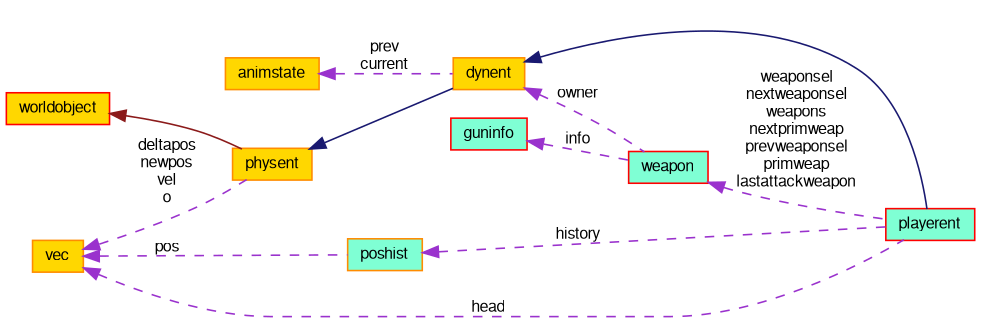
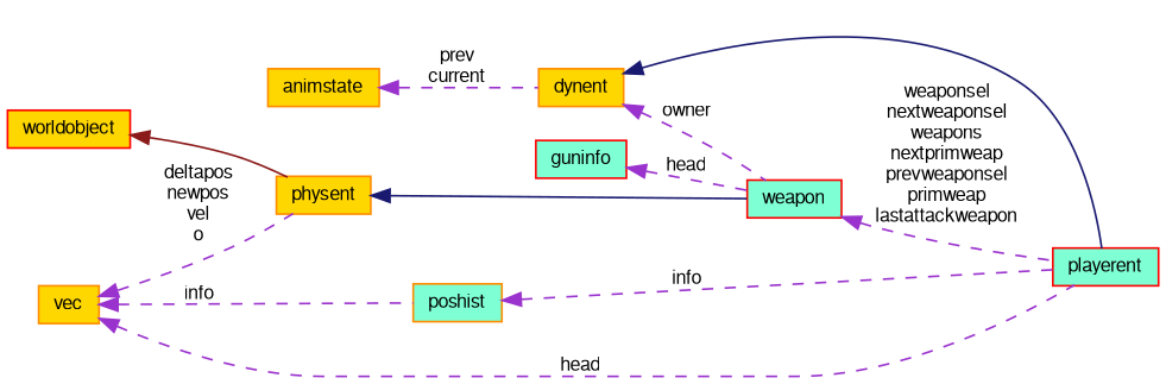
  digraph {
    rankdir=LR
    node [color=darkorange fillcolor=gold fontname=FreeSans fontsize=10 shape=record style=filled]
    edge [color=darkorchid3 dir=back fontname=FreeSans fontsize=10 labelfontname=FreeSans labelfontsize=10 style=dashed]
    n1 [color=red fillcolor=aquamarine fontcolor=black height=0.2 label=playerent width=0.4]
    n2 [color=red fillcolor=aquamarine height=0.2 label=weapon width=0.4]
    n3 [height=0.2 label=dynent width=0.4]
    n4 [height=0.2 label=physent width=0.4]
    n5 [color=red height=0.2 label=worldobject width=0.4]
    n6 [height=0.2 label=vec width=0.4]
    n7 [fillcolor=aquamarine height=0.2 label=poshist width=0.4]
    n8 [height=0.2 label=animstate width=0.4]
    n9 [color=red fillcolor=aquamarine height=0.2 label=guninfo width=0.4]
    n2 -> n1 [label="weaponsel\nnextweaponsel\nweapons\nnextprimweap\nprevweaponsel\nprimweap\nlastattackweapon"]
    n3 -> n1 [color=midnightblue style=solid]
    n3 -> n2 [label=owner]
-   n4 -> n3 [color=midnightblue style=solid]
+   n4 -> n2 [color=midnightblue style=solid]
    n5 -> n4 [color=firebrick4 style=solid]
    n6 -> n1 [label=head]
    n6 -> n4 [label="deltapos\nnewpos\nvel\no"]
-   n6 -> n7 [label=pos]
-   n7 -> n1 [label=history]
+   n6 -> n7 [label=info]
+   n7 -> n1 [label=info]
    n8 -> n3 [label="prev\ncurrent"]
-   n9 -> n2 [label=info]
+   n9 -> n2 [label=head]
  }
